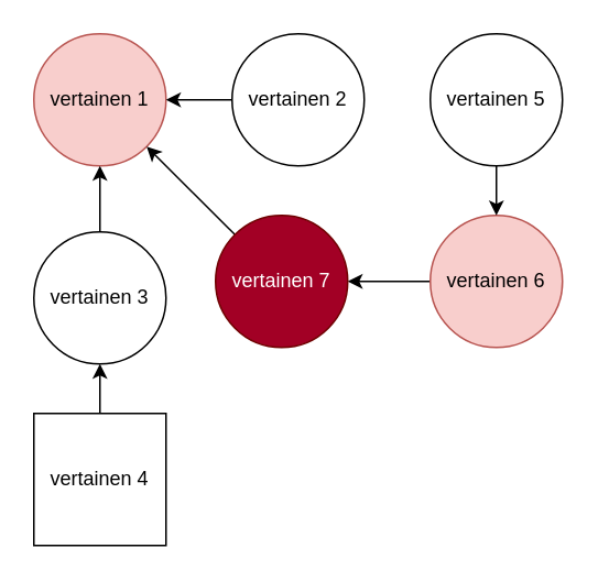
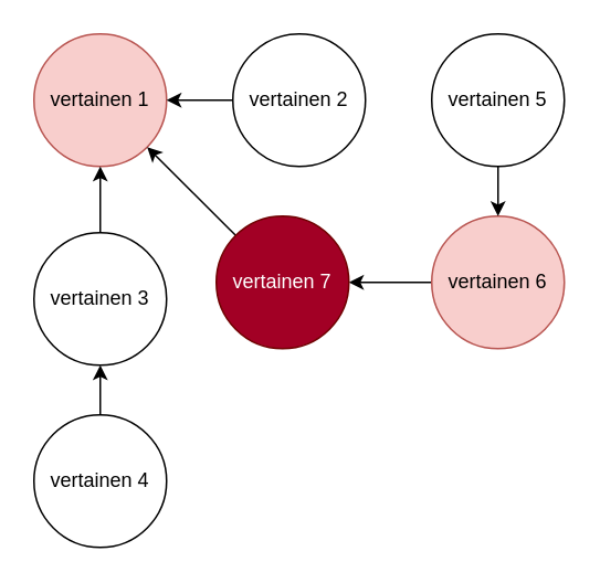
  <mxCell id="0" />
  <mxCell id="1" parent="0" />
  <mxCell id="2" value="vertainen 1" style="ellipse;whiteSpace=wrap;html=1;fillColor=#f8cecc;strokeColor=#b85450;" vertex="1" parent="1"><mxGeometry width="80" height="80" as="geometry" x="20" y="20" /></mxCell>
  <mxCell id="3" style="edgeStyle=orthogonalEdgeStyle;rounded=0;orthogonalLoop=1;jettySize=auto;html=1;exitX=0;exitY=0.5;exitDx=0;exitDy=0;entryX=1;entryY=0.5;entryDx=0;entryDy=0;" edge="1" parent="1" source="4" target="2"><mxGeometry relative="1" as="geometry" /></mxCell>
  <mxCell id="4" value="vertainen 2" style="ellipse;whiteSpace=wrap;html=1;" vertex="1" parent="1"><mxGeometry x="140" width="80" height="80" as="geometry" y="20" /></mxCell>
  <mxCell id="5" style="edgeStyle=orthogonalEdgeStyle;rounded=0;orthogonalLoop=1;jettySize=auto;html=1;exitX=0.5;exitY=0;exitDx=0;exitDy=0;entryX=0.5;entryY=1;entryDx=0;entryDy=0;" edge="1" parent="1" source="6" target="2"><mxGeometry relative="1" as="geometry" /></mxCell>
  <mxCell id="6" value="vertainen 3" style="ellipse;whiteSpace=wrap;html=1;" vertex="1" parent="1"><mxGeometry y="140" width="80" height="80" as="geometry" x="20" /></mxCell>
  <mxCell id="7" style="edgeStyle=none;rounded=0;orthogonalLoop=1;jettySize=auto;html=1;exitX=0.5;exitY=0;exitDx=0;exitDy=0;entryX=0.5;entryY=1;entryDx=0;entryDy=0;strokeColor=default;" edge="1" parent="1" source="8" target="6"><mxGeometry relative="1" as="geometry" /></mxCell>
- <mxCell id="8" value="vertainen 4" style="whiteSpace=wrap;html=1;rounded=0;" vertex="1" parent="1"><mxGeometry y="250" width="80" height="80" as="geometry" x="20" /></mxCell>
+ <mxCell id="8" value="vertainen 4" style="ellipse;whiteSpace=wrap;html=1;" vertex="1" parent="1"><mxGeometry y="250" width="80" height="80" as="geometry" x="20" /></mxCell>
  <mxCell id="9" style="edgeStyle=none;rounded=0;orthogonalLoop=1;jettySize=auto;html=1;exitX=0;exitY=0.5;exitDx=0;exitDy=0;entryX=1;entryY=0.5;entryDx=0;entryDy=0;strokeColor=default;" edge="1" parent="1" source="10" target="14"><mxGeometry relative="1" as="geometry" /></mxCell>
  <mxCell id="10" value="vertainen 6" style="ellipse;whiteSpace=wrap;html=1;fillColor=#f8cecc;strokeColor=#b85450;" vertex="1" parent="1"><mxGeometry x="260" y="130" width="80" height="80" as="geometry" /></mxCell>
  <mxCell id="11" style="edgeStyle=none;rounded=0;orthogonalLoop=1;jettySize=auto;html=1;exitX=0.5;exitY=1;exitDx=0;exitDy=0;entryX=0.5;entryY=0;entryDx=0;entryDy=0;strokeColor=default;" edge="1" parent="1" source="12" target="10"><mxGeometry relative="1" as="geometry" /></mxCell>
  <mxCell id="12" value="vertainen 5" style="ellipse;whiteSpace=wrap;html=1;" vertex="1" parent="1"><mxGeometry x="260" width="80" height="80" as="geometry" y="20" /></mxCell>
  <mxCell id="13" style="orthogonalLoop=1;jettySize=auto;html=1;exitX=0;exitY=0;exitDx=0;exitDy=0;entryX=1;entryY=1;entryDx=0;entryDy=0;strokeColor=default;rounded=0;" edge="1" parent="1" source="14" target="2"><mxGeometry relative="1" as="geometry" /></mxCell>
  <mxCell id="14" value="vertainen 7" style="ellipse;whiteSpace=wrap;html=1;fillColor=#a20025;fontColor=#ffffff;strokeColor=#6F0000;" vertex="1" parent="1"><mxGeometry x="130" y="130" width="80" height="80" as="geometry" /></mxCell>
